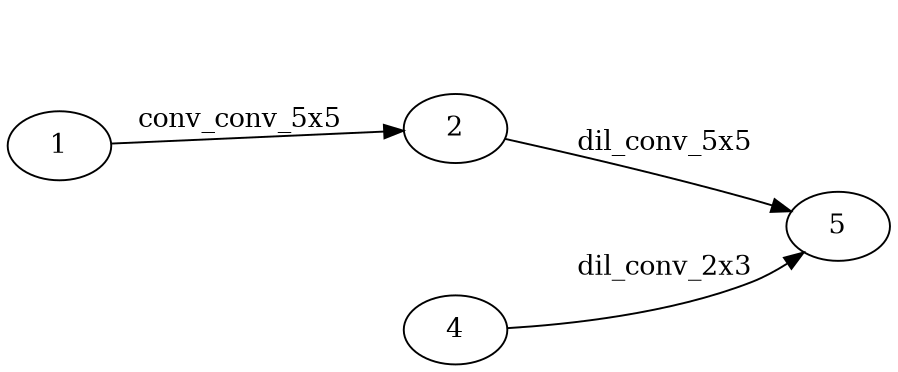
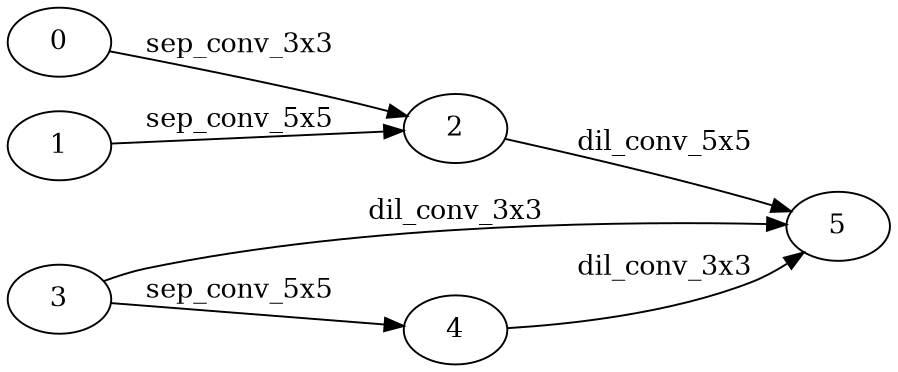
  digraph {
    rankdir=LR
+   0
    2
    5
+   3
    4
    1
+   0 -> 2 [label=sep_conv_3x3]
    2 -> 5 [label=dil_conv_5x5]
-   4 -> 5 [label=dil_conv_2x3]
-   1 -> 2 [label=conv_conv_5x5]
+   3 -> 5 [label=dil_conv_3x3]
+   3 -> 4 [label=sep_conv_5x5]
+   4 -> 5 [label=dil_conv_3x3]
+   1 -> 2 [label=sep_conv_5x5]
  }
